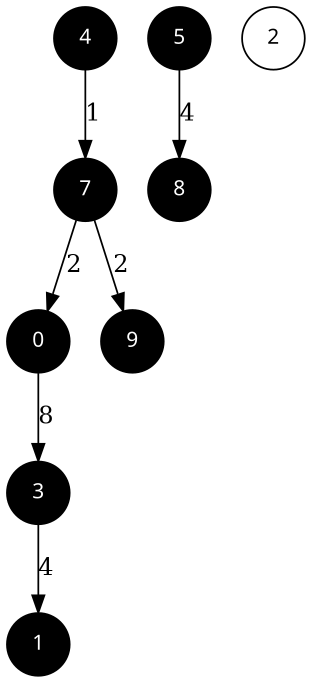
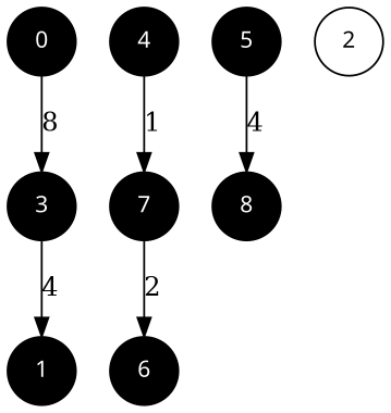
  digraph {
    node [color=black fillcolor=black fontcolor=white fontname="sans-serif" fontsize=12 shape=circle style=filled]
    n1 [label=0]
    n2 [label=3]
    n3 [label=1]
    n4 [label=7]
-   n5 [label=9]
+   n5 [label=6]
    n6 [label=5]
    n7 [label=8]
    n8 [fillcolor=white fontcolor=black label=2]
    n9 [label=4]
    n1 -> n2 [label=8]
    n2 -> n3 [label=4]
-   n4 -> n1 [label=2]
    n4 -> n5 [label=2]
    n6 -> n7 [label=4]
    n9 -> n4 [label=1]
  }
